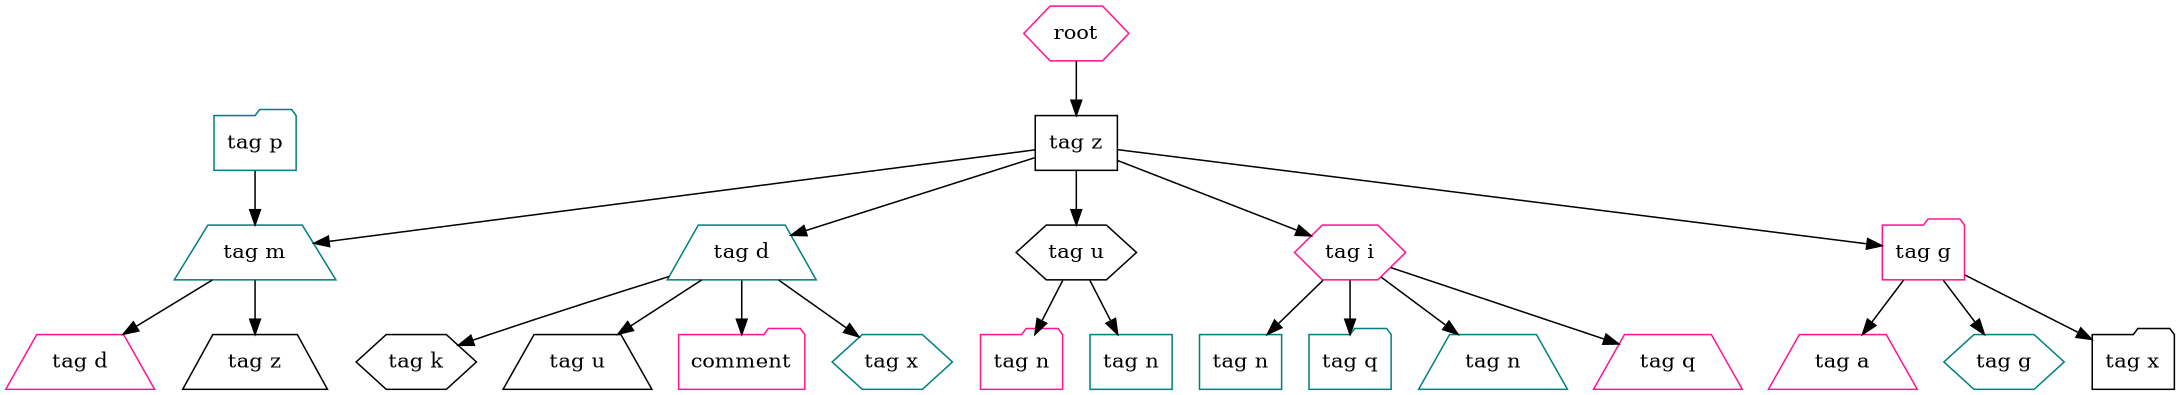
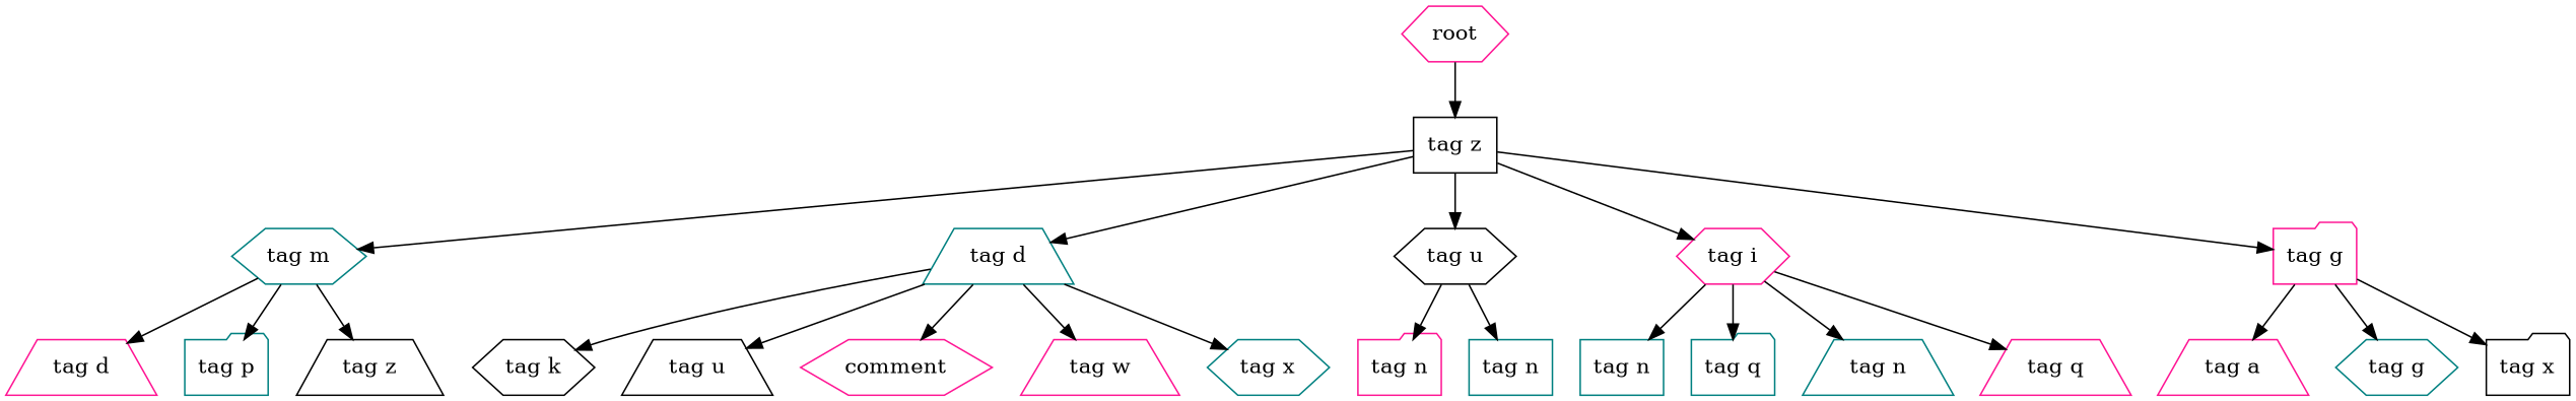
  digraph {
    node [color=deeppink shape=trapezium]
    n1 [label=root shape=hexagon]
    n2 [color=black label="tag z" shape=box]
-   n3 [color=teal label="tag m"]
+   n3 [color=teal label="tag m" shape=hexagon]
    n4 [color=teal label="tag d"]
    n5 [color=black label="tag u" shape=hexagon]
    n6 [label="tag i" shape=hexagon]
    n7 [label="tag g" shape=folder]
    n8 [label="tag d"]
    n9 [color=teal label="tag p" shape=folder]
    n10 [color=black label="tag z"]
    n11 [color=black label="tag k" shape=hexagon]
    n12 [color=black label="tag u"]
-   n13 [label=comment shape=folder]
+   n13 [label=comment shape=hexagon]
+   n14 [label="tag w"]
    n15 [color=teal label="tag x" shape=hexagon]
    n16 [label="tag n" shape=folder]
    n17 [color=teal label="tag n" shape=box]
    n18 [color=teal label="tag n" shape=box]
    n19 [color=teal label="tag q" shape=folder]
    n20 [color=teal label="tag n"]
    n21 [label="tag q"]
    n22 [label="tag a"]
    n23 [color=teal label="tag g" shape=hexagon]
    n24 [color=black label="tag x" shape=folder]
    n1 -> n2
    n2 -> n3
    n2 -> n4
    n2 -> n5
    n2 -> n6
    n2 -> n7
    n3 -> n8
-   n9 -> n3
+   n3 -> n9
    n3 -> n10
    n4 -> n11
    n4 -> n12
    n4 -> n13
+   n4 -> n14
    n4 -> n15
    n5 -> n16
    n5 -> n17
    n6 -> n18
    n6 -> n19
    n6 -> n20
    n6 -> n21
    n7 -> n22
    n7 -> n23
    n7 -> n24
  }
